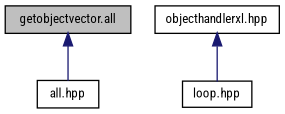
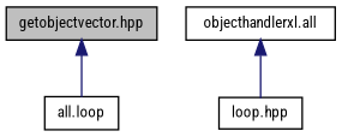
  digraph {
    fontname="Roboto Condensed"
    node [color=black fillcolor=white fontname="Roboto Condensed" fontsize=10 shape=record style=filled]
    edge [color=midnightblue dir=back fontname="Roboto Condensed" fontsize=10 labelfontname=Helvetica labelfontsize=10 style=solid]
-   n1 [fillcolor=grey75 fontcolor=black height=0.2 label="getobjectvector.all" width=0.4]
-   n2 [height=0.2 label="all.hpp" width=0.4]
-   n3 [height=0.2 label="objecthandlerxl.hpp" width=0.4]
+   n1 [fillcolor=grey75 fontcolor=black height=0.2 label="getobjectvector.hpp" width=0.4]
+   n2 [height=0.2 label="all.loop" width=0.4]
+   n3 [height=0.2 label="objecthandlerxl.all" width=0.4]
    n4 [height=0.2 label="loop.hpp" width=0.4]
    n1 -> n2
    n3 -> n4
  }
